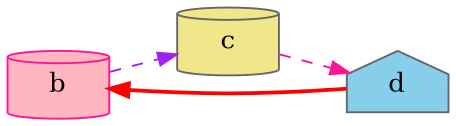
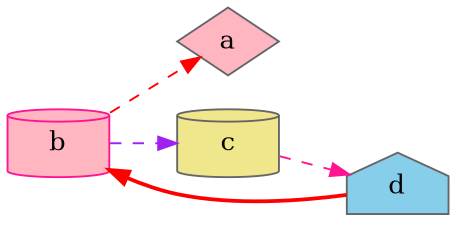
  digraph {
    rankdir=LR
    node [alive=y color=gray40 fillcolor=lightpink garbage=y shape=cylinder style=filled type=P]
    edge [color=red style=dashed]
+   a [finalizer=legacy shape=diamond type=C]
    b [color=deeppink type=B]
    c [fillcolor=khaki]
    d [fillcolor=skyblue rooted=y shape=house garbage=""]
+   b -> a
    b -> c [color=purple]
    c -> d [color=deeppink]
    d -> b [style=bold]
  }
